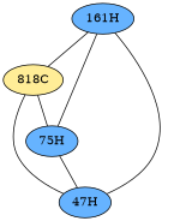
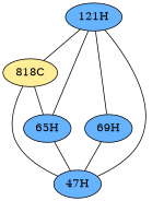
  graph {
    node [fillcolor="#66B3FF" style=radial]
    edge [penwidth=1]
    n1 [fillcolor="#FFED97" label="818C"]
-   "121H" [label="161H"]
-   "75H"
+   "121H"
+   "69H"
+   "75H" [label="65H"]
    n5 [label="47H"]
    n1 -- "75H"
    n1 -- n5
    "121H" -- n1
+   "121H" -- "69H"
    "121H" -- "75H"
    "121H" -- n5
+   "69H" -- n5
    "75H" -- n5
  }
